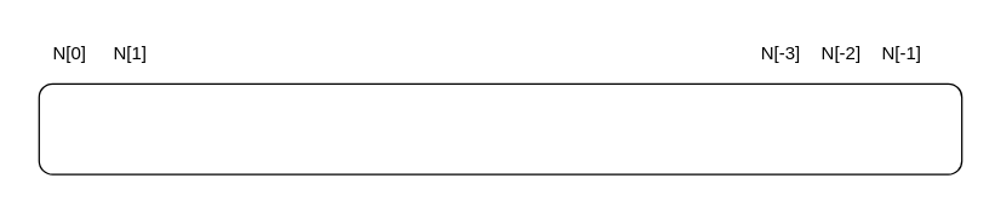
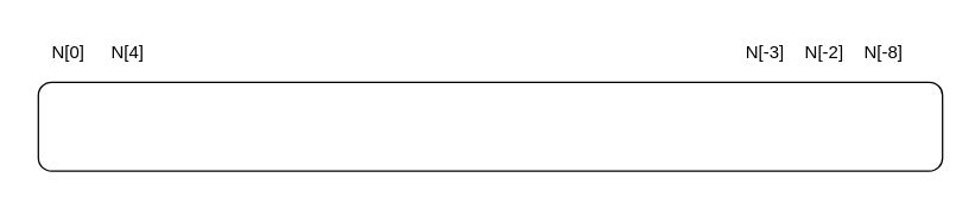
  <mxCell id="0" />
  <mxCell id="1" parent="0" />
  <mxCell id="2" value="" style="rounded=1;whiteSpace=wrap;html=1;" vertex="1" parent="1"><mxGeometry x="25" y="55" width="610" height="60" as="geometry" /></mxCell>
  <mxCell id="3" value="N[0]" style="text;html=1;align=center;verticalAlign=middle;resizable=0;points=[];autosize=1;strokeColor=none;fillColor=none;" vertex="1" parent="1"><mxGeometry x="20" y="20" width="50" height="30" as="geometry" /></mxCell>
- <mxCell id="4" value="N[-1]" style="text;html=1;align=center;verticalAlign=middle;resizable=0;points=[];autosize=1;strokeColor=none;fillColor=none;" vertex="1" parent="1"><mxGeometry x="570" y="20" width="50" height="30" as="geometry" /></mxCell>
- <mxCell id="5" value="N[1]" style="text;html=1;align=center;verticalAlign=middle;resizable=0;points=[];autosize=1;strokeColor=none;fillColor=none;" vertex="1" parent="1"><mxGeometry x="60" y="20" width="50" height="30" as="geometry" /></mxCell>
+ <mxCell id="4" value="N[-8]" style="text;html=1;align=center;verticalAlign=middle;resizable=0;points=[];autosize=1;strokeColor=none;fillColor=none;" vertex="1" parent="1"><mxGeometry x="570" y="20" width="50" height="30" as="geometry" /></mxCell>
+ <mxCell id="5" value="N[4]" style="text;html=1;align=center;verticalAlign=middle;resizable=0;points=[];autosize=1;strokeColor=none;fillColor=none;" vertex="1" parent="1"><mxGeometry x="60" y="20" width="50" height="30" as="geometry" /></mxCell>
  <mxCell id="6" value="N[-2]" style="text;html=1;align=center;verticalAlign=middle;resizable=0;points=[];autosize=1;strokeColor=none;fillColor=none;" vertex="1" parent="1"><mxGeometry x="530" y="20" width="50" height="30" as="geometry" /></mxCell>
  <mxCell id="7" value="N[-3]" style="text;html=1;align=center;verticalAlign=middle;resizable=0;points=[];autosize=1;strokeColor=none;fillColor=none;" vertex="1" parent="1"><mxGeometry x="490" y="20" width="50" height="30" as="geometry" /></mxCell>
